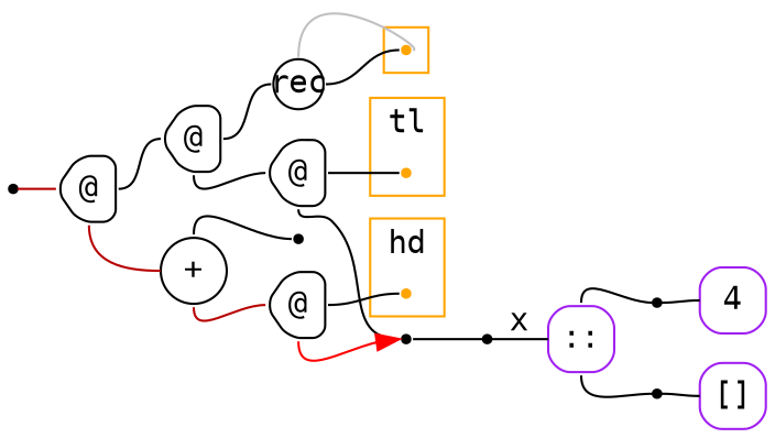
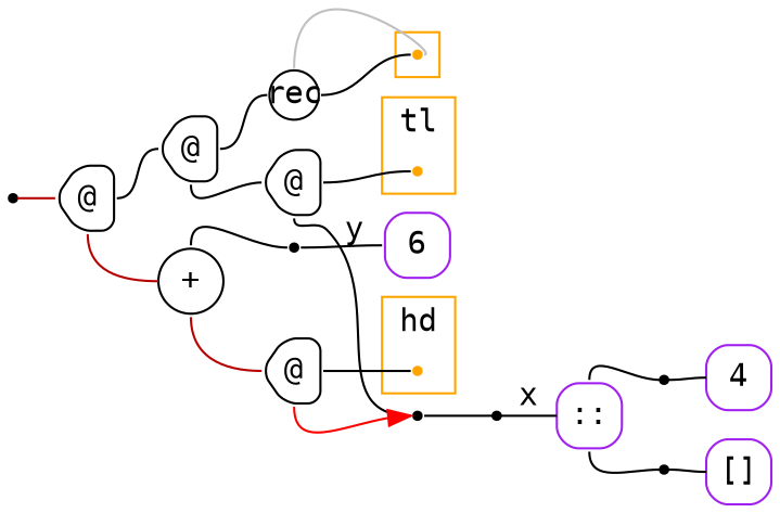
  digraph {
    labeldistance=0
    nodesep=.175
    rankdir=LR
    ranksep=.175
    fontname="DejaVu Sans Mono"
    node [fixedsize=true orientation=90 shape=point fontname="DejaVu Sans Mono" style=rounded]
    edge [arrowhead=none arrowtail=none headport=w tailport=e fontname="DejaVu Sans Mono"]
    ndcluster_nd395 [color=orange style=""]
    ndcluster_nd338 [color=orange style=""]
    ndcluster_nd347 [color=orange style=""]
    nd1 [orientation="" style=""]
    n5 [color="#000000" height=.4 label="@" shape=house width=.4]
    n6 [color=purple height=.4 label=4 shape=square width=.4]
    n7 [color=purple height=.4 label="[]" shape=square width=.4]
    n8 [color=purple height=.4 label="::" shape=square width=.4]
    n9 [label=" "]
    n10 [label=" "]
+   n11 [color=purple height=.4 label=6 shape=square width=.4]
    n12 [color="#000000" height=.3 label=rec shape=circle width=.3 orientation=""]
    n13 [color="#000000" height=.4 label="@" shape=house width=.4]
    n14 [color="#000000" height=.4 label="+" shape=circle width=.4 orientation=""]
    n15 [color="#000000" height=.4 label="@" shape=house width=.4]
    n16 [label=" "]
    n17 [color="#000000" height=.4 label="@" shape=house width=.4]
    n18 [label=" "]
    n19 [label=" "]
    subgraph cluster_1 {
      color=orange
      style=fill
      ndcluster_nd395
    }
    subgraph cluster_2 {
      color=orange
      label=tl
      style=fill
      ndcluster_nd338
    }
    subgraph cluster_3 {
      color=orange
      label=hd
      style=fill
      ndcluster_nd347
    }
    nd1 -> n5 [color="#b70000"]
    n5 -> n13
    n5 -> n14 [color="#b70000" tailport=s]
    n8 -> n9 [tailport=n]
    n8 -> n10 [tailport=s]
    n9 -> n6
    n10 -> n7
    n12 -> ndcluster_nd395 [color=grey dir=back headport=e tailport=n]
    n12 -> ndcluster_nd395
    n13 -> n12 [color=black]
    n13 -> n15 [tailport=s]
    n14 -> n17 [color="#b70000" tailport=s]
    n14 -> n18 [tailport=n]
    n15 -> ndcluster_nd338
    n15 -> n16 [tailport=s]
    n16 -> n19
    n17 -> ndcluster_nd347
    n17 -> n16 [arrowhead=normal color=red tailport=s]
+   n18 -> n11 [label=y]
    n19 -> n8 [label=x]
  }
